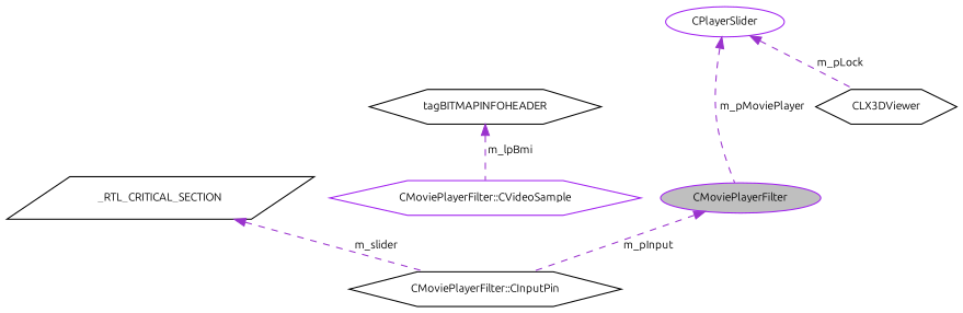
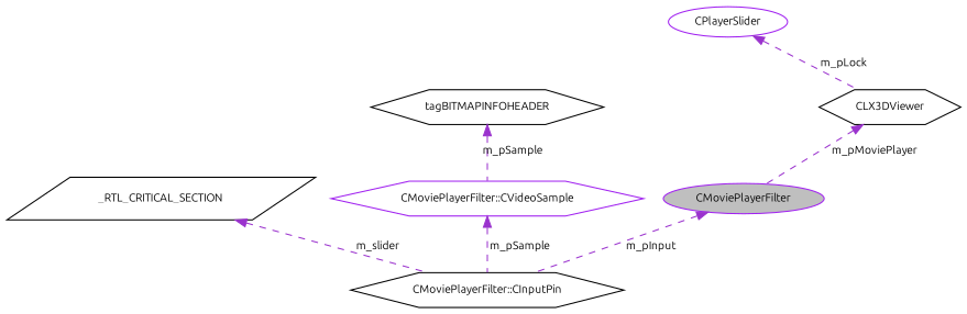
  digraph {
    fontname=Ubuntu
    node [color=black fillcolor=white fontname=Ubuntu fontsize=10 shape=hexagon style=filled]
    edge [color=darkorchid3 dir=back fontname=Ubuntu fontsize=10 labelfontname=Helvetica labelfontsize=10 style=dashed]
    n1 [color=purple fillcolor=grey75 fontcolor=black height=0.2 label=CMoviePlayerFilter shape=ellipse width=0.4]
    n2 [height=0.2 label="CMoviePlayerFilter::CInputPin" width=0.4]
    n3 [height=0.2 label=_RTL_CRITICAL_SECTION shape=parallelogram width=0.4]
    n4 [color=purple height=0.2 label="CMoviePlayerFilter::CVideoSample" width=0.4]
    n5 [height=0.2 label=tagBITMAPINFOHEADER width=0.4]
    n6 [height=0.2 label=CLX3DViewer width=0.4]
    n7 [color=purple height=0.2 label=CPlayerSlider shape=ellipse width=0.4]
    n1 -> n2 [label=" m_pInput"]
    n3 -> n2 [label=" m_slider"]
-   n5 -> n4 [label=" m_lpBmi"]
-   n7 -> n1 [label=" m_pMoviePlayer"]
+   n4 -> n2 [label=" m_pSample"]
+   n5 -> n4 [label=" m_pSample"]
+   n6 -> n1 [label=" m_pMoviePlayer"]
    n7 -> n6 [label=" m_pLock"]
  }
